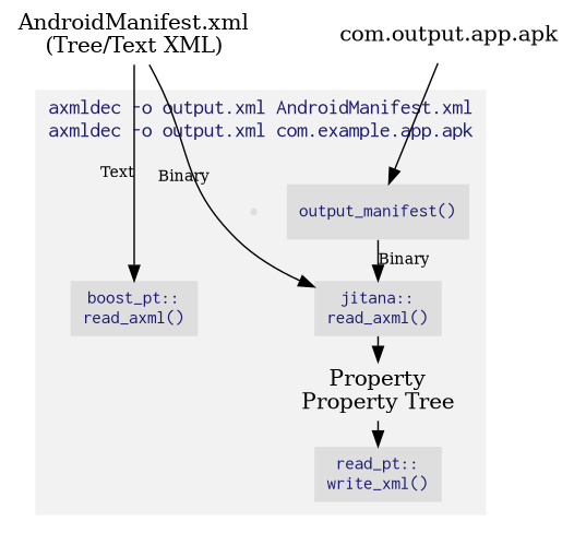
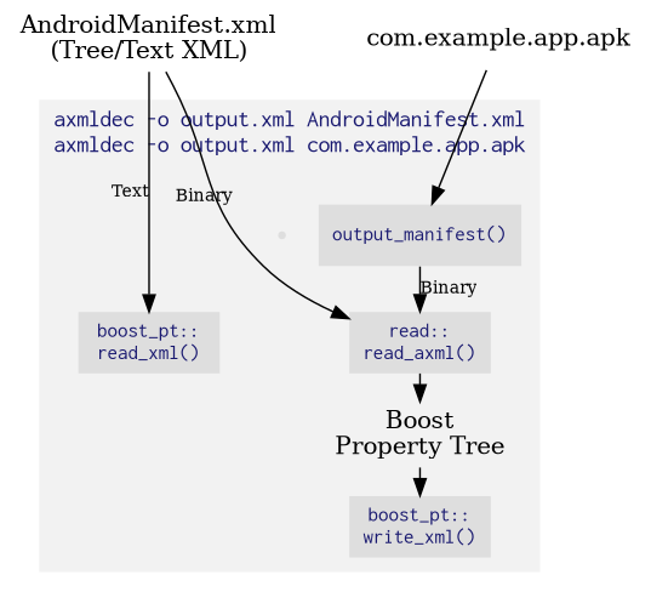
  digraph {
    rankdir=TB
    ranksep=0.1
    node [shape=none color=gray87 fontcolor=midnightblue fontname=Courier fontsize=12 style=filled]
    edge [fontsize=10]
    n1 [label="AndroidManifest.xml\n(Tree/Text XML)" color="" fontcolor="" fontname="" fontsize="" style=""]
-   n2 [label="com.output.app.apk" color="" fontcolor="" fontname="" fontsize="" style=""]
-   n3 [label="boost_pt::\nread_axml()"]
-   n4 [label="jitana::\nread_axml()"]
+   n2 [label="com.example.app.apk" color="" fontcolor="" fontname="" fontsize="" style=""]
+   n3 [label="boost_pt::\nread_xml()"]
+   n4 [label="read::\nread_axml()"]
    n5 [label="output_manifest()"]
-   n6 [label="read_pt::\nwrite_xml()"]
+   n6 [label="boost_pt::\nwrite_xml()"]
    read_axml_xml [shape=point]
-   n8 [label="Property\nProperty Tree" color="" fontcolor="" fontname="" fontsize="" style=""]
+   n8 [label="Boost\nProperty Tree" color="" fontcolor="" fontname="" fontsize="" style=""]
    subgraph sub_1 {
      rank=same
      n1
      n2
    }
    subgraph cluster_2 {
      color=gray95
      fontcolor=midnightblue
      fontname=Courier
      label="axmldec -o output.xml AndroidManifest.xml\naxmldec -o output.xml com.example.app.apk\n "
      style=filled
      n8
      subgraph sub_3 {
        color=gray95
        fontcolor=midnightblue
        fontname=Courier
        label="axmldec -o output.xml AndroidManifest.xml\naxmldec -o output.xml com.example.app.apk\n "
        style=filled
        n5
        n6
        read_axml_xml
        subgraph sub_4 {
          color=gray95
          fontcolor=midnightblue
          fontname=Courier
          label="axmldec -o output.xml AndroidManifest.xml\naxmldec -o output.xml com.example.app.apk\n "
          rank=same
          style=filled
          n3
          n4
        }
      }
    }
    n1 -> n2 [style=invis]
    n1 -> n3 [xlabel=Text]
    n1 -> n4 [xlabel=Binary]
    n2 -> n5
    n4 -> n8
    n5 -> n4 [label=Binary weight=1000]
    n8 -> n6
  }
